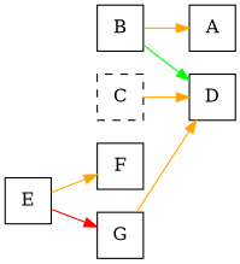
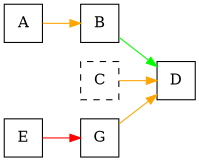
  digraph {
    rankdir=LR
    node [shape=square]
    edge [color=orange]
    A
    B
    D
    C [style=dashed]
    E
-   F
    G
-   B -> A
+   A -> B
    B -> D [color=green]
    C -> D
-   E -> F
    E -> G [color=red]
    G -> D
  }
